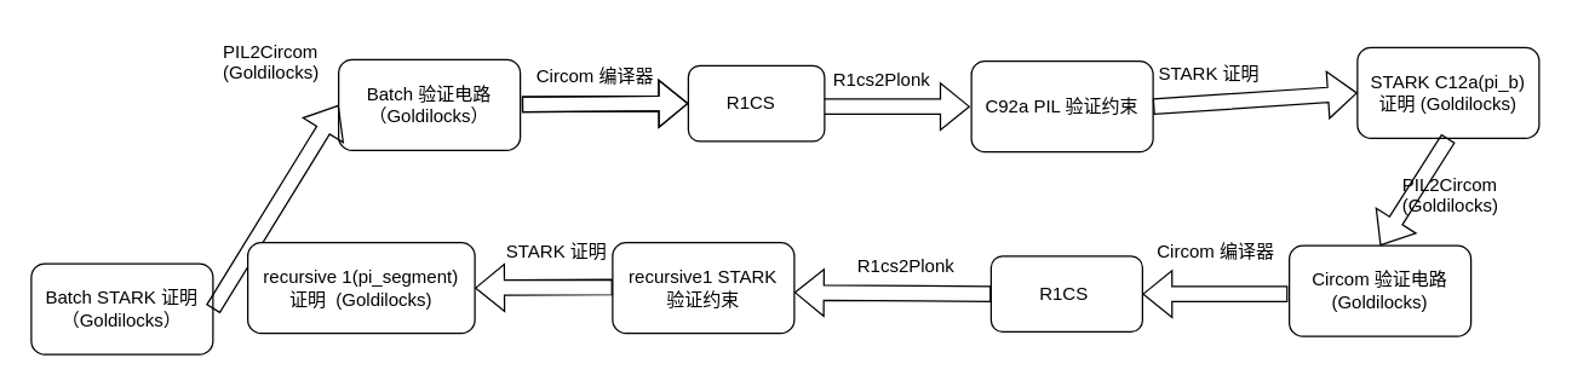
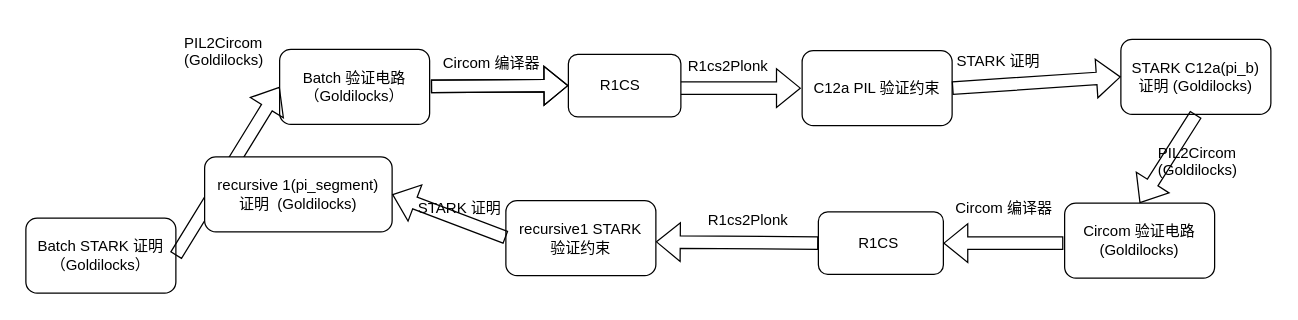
  <mxCell id="0" />
  <mxCell id="1" parent="0" />
  <mxCell id="2" value="Batch STARK 证明&lt;br&gt;（Goldilocks）" style="rounded=1;whiteSpace=wrap;html=1;" vertex="1" parent="1"><mxGeometry x="20" y="174" width="120" height="60" as="geometry" /></mxCell>
  <mxCell id="3" value="Batch 验证电路&lt;br&gt;（Goldilocks）" style="rounded=1;whiteSpace=wrap;html=1;" vertex="1" parent="1"><mxGeometry x="223" y="39" width="120" height="60" as="geometry" /></mxCell>
  <mxCell id="4" value="" style="shape=flexArrow;endArrow=classic;html=1;rounded=0;exitX=1;exitY=0.5;exitDx=0;exitDy=0;entryX=0;entryY=0.5;entryDx=0;entryDy=0;" edge="1" parent="1" source="2" target="3"><mxGeometry width="50" height="50" relative="1" as="geometry"><mxPoint x="154" y="169" as="sourcePoint" /><mxPoint x="204" y="119" as="targetPoint" /></mxGeometry></mxCell>
  <mxCell id="5" value="PIL2Circom&amp;nbsp;&lt;br&gt;(Goldilocks)" style="text;whiteSpace=wrap;html=1;" vertex="1" parent="1"><mxGeometry x="145" y="20" width="84" height="33" as="geometry" /></mxCell>
- <mxCell id="6" value="C92a PIL 验证约束" style="rounded=1;whiteSpace=wrap;html=1;" vertex="1" parent="1"><mxGeometry x="641" y="40" width="120" height="60" as="geometry" /></mxCell>
+ <mxCell id="6" value="C12a PIL 验证约束" style="rounded=1;whiteSpace=wrap;html=1;" vertex="1" parent="1"><mxGeometry x="641" y="40" width="120" height="60" as="geometry" /></mxCell>
  <mxCell id="7" value="R1cs2Plonk" style="text;whiteSpace=wrap;html=1;" vertex="1" parent="1"><mxGeometry x="548" y="39" width="84" height="33" as="geometry" /></mxCell>
  <mxCell id="8" value="" style="shape=flexArrow;endArrow=classic;html=1;rounded=0;exitX=1;exitY=0.5;exitDx=0;exitDy=0;entryX=0;entryY=0.5;entryDx=0;entryDy=0;" edge="1" parent="1"><mxGeometry width="50" height="50" relative="1" as="geometry"><mxPoint x="530" y="70" as="sourcePoint" /><mxPoint x="640" y="70" as="targetPoint" /></mxGeometry></mxCell>
  <mxCell id="9" value="STARK C12a(pi_b) &lt;br&gt;证明 (Goldilocks)" style="rounded=1;whiteSpace=wrap;html=1;" vertex="1" parent="1"><mxGeometry x="896" y="31" width="120" height="60" as="geometry" /></mxCell>
  <mxCell id="10" value="" style="shape=flexArrow;endArrow=classic;html=1;rounded=0;exitX=1;exitY=0.5;exitDx=0;exitDy=0;entryX=0;entryY=0.5;entryDx=0;entryDy=0;" edge="1" parent="1" source="6" target="9"><mxGeometry width="50" height="50" relative="1" as="geometry"><mxPoint x="893" y="39" as="sourcePoint" /><mxPoint x="863" y="70" as="targetPoint" /></mxGeometry></mxCell>
  <mxCell id="11" value="STARK 证明" style="text;whiteSpace=wrap;html=1;" vertex="1" parent="1"><mxGeometry x="763" y="35" width="69" height="23" as="geometry" /></mxCell>
  <mxCell id="12" value="R1CS&amp;nbsp;&amp;nbsp;" style="rounded=1;whiteSpace=wrap;html=1;" vertex="1" parent="1"><mxGeometry x="454" y="43" width="90" height="50" as="geometry" /></mxCell>
  <mxCell id="13" value="" style="shape=flexArrow;endArrow=classic;html=1;rounded=0;exitX=1;exitY=0.5;exitDx=0;exitDy=0;entryX=0;entryY=0.5;entryDx=0;entryDy=0;" edge="1" parent="1" target="12"><mxGeometry width="50" height="50" relative="1" as="geometry"><mxPoint x="344" y="68.57" as="sourcePoint" /><mxPoint x="444" y="69" as="targetPoint" /></mxGeometry></mxCell>
  <mxCell id="14" value="Circom 编译器" style="text;whiteSpace=wrap;html=1;" vertex="1" parent="1"><mxGeometry x="352" y="36" width="84" height="33" as="geometry" /></mxCell>
  <mxCell id="15" value="" style="shape=flexArrow;endArrow=classic;html=1;rounded=0;exitX=1;exitY=0.5;exitDx=0;exitDy=0;entryX=0;entryY=0.5;entryDx=0;entryDy=0;" edge="1" parent="1" target="12"><mxGeometry width="50" height="50" relative="1" as="geometry"><mxPoint x="344" y="68.57" as="sourcePoint" /><mxPoint x="444" y="69" as="targetPoint" /></mxGeometry></mxCell>
  <mxCell id="16" value="" style="shape=flexArrow;endArrow=classic;html=1;rounded=0;entryX=0.5;entryY=0;entryDx=0;entryDy=0;exitX=0.5;exitY=1;exitDx=0;exitDy=0;" edge="1" parent="1" source="9" target="24"><mxGeometry width="50" height="50" relative="1" as="geometry"><mxPoint x="664" y="209" as="sourcePoint" /><mxPoint x="570" y="210" as="targetPoint" /></mxGeometry></mxCell>
  <mxCell id="17" value="PIL2Circom&amp;nbsp;&lt;br&gt;(Goldilocks)" style="text;whiteSpace=wrap;html=1;" vertex="1" parent="1"><mxGeometry x="924" y="108" width="84" height="33" as="geometry" /></mxCell>
  <mxCell id="18" value="" style="shape=flexArrow;endArrow=classic;html=1;rounded=0;exitX=0;exitY=0.5;exitDx=0;exitDy=0;" edge="1" parent="1"><mxGeometry width="50" height="50" relative="1" as="geometry"><mxPoint x="850" y="194" as="sourcePoint" /><mxPoint x="754" y="194" as="targetPoint" /></mxGeometry></mxCell>
  <mxCell id="19" value="R1CS&amp;nbsp;" style="rounded=1;whiteSpace=wrap;html=1;" vertex="1" parent="1"><mxGeometry x="654" y="169" width="100" height="50" as="geometry" /></mxCell>
  <mxCell id="20" value="" style="shape=flexArrow;endArrow=classic;html=1;rounded=0;exitX=0;exitY=0.5;exitDx=0;exitDy=0;" edge="1" parent="1" source="19"><mxGeometry width="50" height="50" relative="1" as="geometry"><mxPoint x="534" y="193" as="sourcePoint" /><mxPoint x="524" y="193" as="targetPoint" /></mxGeometry></mxCell>
  <mxCell id="21" value="R1cs2Plonk" style="text;whiteSpace=wrap;html=1;" vertex="1" parent="1"><mxGeometry x="564" y="162" width="84" height="33" as="geometry" /></mxCell>
  <mxCell id="22" value="recursive1 STARK &lt;br&gt;验证约束" style="rounded=1;whiteSpace=wrap;html=1;" vertex="1" parent="1"><mxGeometry x="404" y="160" width="120" height="60" as="geometry" /></mxCell>
  <mxCell id="23" value="Circom 编译器" style="text;whiteSpace=wrap;html=1;" vertex="1" parent="1"><mxGeometry x="761.5" y="152" width="84" height="33" as="geometry" /></mxCell>
  <mxCell id="24" value="Circom 验证电路&lt;br&gt;(Goldilocks)" style="rounded=1;whiteSpace=wrap;html=1;" vertex="1" parent="1"><mxGeometry x="851" y="162" width="120" height="60" as="geometry" /></mxCell>
- <mxCell id="25" value="recursive 1(pi_segment) &lt;br&gt;证明&amp;nbsp; (Goldilocks)" style="rounded=1;whiteSpace=wrap;html=1;" vertex="1" parent="1"><mxGeometry x="163" y="160" width="150" height="60" as="geometry" /></mxCell>
+ <mxCell id="25" value="recursive 1(pi_segment) &lt;br&gt;证明&amp;nbsp; (Goldilocks)" style="rounded=1;whiteSpace=wrap;html=1;" vertex="1" parent="1"><mxGeometry x="163" y="125" width="150" height="60" as="geometry" /></mxCell>
  <mxCell id="26" value="" style="shape=flexArrow;endArrow=classic;html=1;rounded=0;exitX=0;exitY=0.5;exitDx=0;exitDy=0;entryX=1;entryY=0.5;entryDx=0;entryDy=0;" edge="1" parent="1" target="25"><mxGeometry width="50" height="50" relative="1" as="geometry"><mxPoint x="404" y="189.5" as="sourcePoint" /><mxPoint x="313" y="193" as="targetPoint" /></mxGeometry></mxCell>
  <mxCell id="27" value="STARK 证明" style="text;whiteSpace=wrap;html=1;" vertex="1" parent="1"><mxGeometry x="332" y="152" width="69" height="23" as="geometry" /></mxCell>
